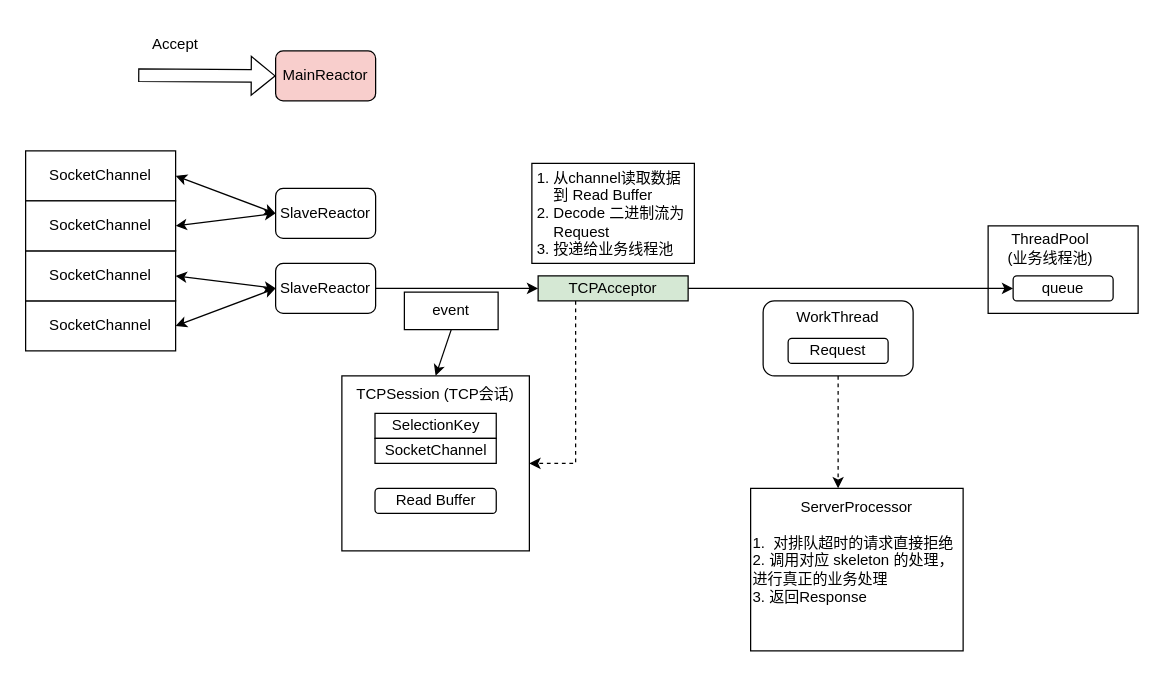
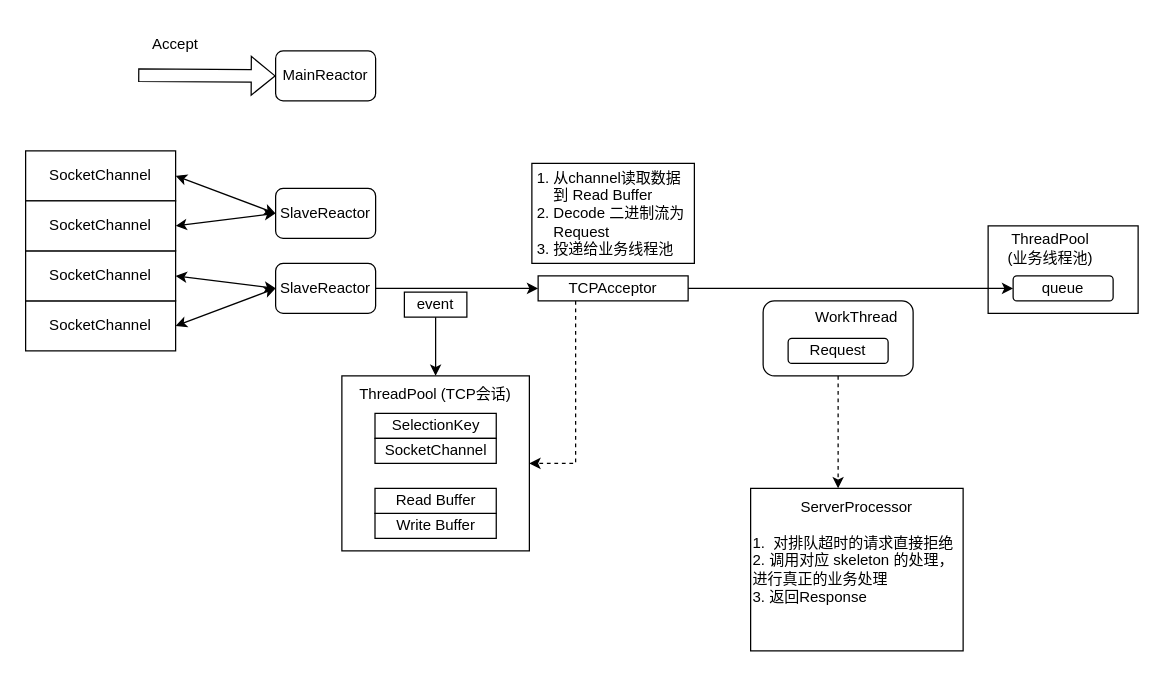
  <mxCell id="0" />
  <mxCell id="1" parent="0" />
- <mxCell id="2" value="MainReactor" style="rounded=1;whiteSpace=wrap;html=1;fillColor=#f8cecc;" vertex="1" parent="1"><mxGeometry x="220" y="40" width="80" height="40" as="geometry" /></mxCell>
+ <mxCell id="2" value="MainReactor" style="rounded=1;whiteSpace=wrap;html=1;" vertex="1" parent="1"><mxGeometry x="220" y="40" width="80" height="40" as="geometry" /></mxCell>
  <mxCell id="3" value="SlaveReactor" style="rounded=1;whiteSpace=wrap;html=1;" vertex="1" parent="1"><mxGeometry x="220" y="150" width="80" height="40" as="geometry" /></mxCell>
  <mxCell id="4" value="SlaveReactor" style="rounded=1;whiteSpace=wrap;html=1;" vertex="1" parent="1"><mxGeometry x="220" y="210" width="80" height="40" as="geometry" /></mxCell>
  <mxCell id="5" value="" style="shape=flexArrow;endArrow=classic;html=1;rounded=0;entryX=0;entryY=0.5;entryDx=0;entryDy=0;" edge="1" parent="1" target="2"><mxGeometry width="50" height="50" relative="1" as="geometry"><mxPoint x="110" y="59.5" as="sourcePoint" /><mxPoint x="200" y="59.5" as="targetPoint" /></mxGeometry></mxCell>
  <mxCell id="6" value="Accept" style="text;html=1;strokeColor=none;fillColor=none;align=center;verticalAlign=middle;whiteSpace=wrap;rounded=0;" vertex="1" parent="1"><mxGeometry x="110" y="20" width="60" height="30" as="geometry" /></mxCell>
  <mxCell id="7" value="SocketChannel" style="rounded=0;whiteSpace=wrap;html=1;" vertex="1" parent="1"><mxGeometry x="20" y="120" width="120" height="40" as="geometry" /></mxCell>
  <mxCell id="8" value="SocketChannel" style="rounded=0;whiteSpace=wrap;html=1;" vertex="1" parent="1"><mxGeometry x="20" y="240" width="120" height="40" as="geometry" /></mxCell>
  <mxCell id="9" value="SocketChannel" style="rounded=0;whiteSpace=wrap;html=1;" vertex="1" parent="1"><mxGeometry x="20" y="200" width="120" height="40" as="geometry" /></mxCell>
  <mxCell id="10" value="SocketChannel" style="rounded=0;whiteSpace=wrap;html=1;" vertex="1" parent="1"><mxGeometry x="20" y="160" width="120" height="40" as="geometry" /></mxCell>
  <mxCell id="11" value="" style="endArrow=classic;startArrow=classic;html=1;rounded=0;exitX=1;exitY=0.5;exitDx=0;exitDy=0;entryX=0;entryY=0.5;entryDx=0;entryDy=0;" edge="1" parent="1" source="7" target="3"><mxGeometry width="50" height="50" relative="1" as="geometry"><mxPoint x="180" y="170" as="sourcePoint" /><mxPoint x="230" y="120" as="targetPoint" /></mxGeometry></mxCell>
  <mxCell id="12" value="" style="endArrow=classic;startArrow=classic;html=1;rounded=0;exitX=1;exitY=0.5;exitDx=0;exitDy=0;entryX=0;entryY=0.5;entryDx=0;entryDy=0;" edge="1" parent="1" source="10" target="3"><mxGeometry width="50" height="50" relative="1" as="geometry"><mxPoint x="180" y="260" as="sourcePoint" /><mxPoint x="230" y="210" as="targetPoint" /></mxGeometry></mxCell>
  <mxCell id="13" value="" style="endArrow=classic;startArrow=classic;html=1;rounded=0;exitX=1;exitY=0.5;exitDx=0;exitDy=0;entryX=0;entryY=0.5;entryDx=0;entryDy=0;" edge="1" parent="1" source="9" target="4"><mxGeometry width="50" height="50" relative="1" as="geometry"><mxPoint x="150" y="190" as="sourcePoint" /><mxPoint x="230" y="180" as="targetPoint" /></mxGeometry></mxCell>
  <mxCell id="14" value="" style="endArrow=classic;startArrow=classic;html=1;rounded=0;exitX=1;exitY=0.5;exitDx=0;exitDy=0;entryX=0;entryY=0.5;entryDx=0;entryDy=0;" edge="1" parent="1" source="8" target="4"><mxGeometry width="50" height="50" relative="1" as="geometry"><mxPoint x="160" y="200" as="sourcePoint" /><mxPoint x="240" y="190" as="targetPoint" /></mxGeometry></mxCell>
- <mxCell id="15" value="TCPAcceptor" style="rounded=0;whiteSpace=wrap;html=1;fillColor=#d5e8d4;" vertex="1" parent="1"><mxGeometry x="430" y="220" width="120" height="20" as="geometry" /></mxCell>
+ <mxCell id="15" value="TCPAcceptor" style="rounded=0;whiteSpace=wrap;html=1;" vertex="1" parent="1"><mxGeometry x="430" y="220" width="120" height="20" as="geometry" /></mxCell>
  <mxCell id="16" value="" style="rounded=0;whiteSpace=wrap;html=1;" vertex="1" parent="1"><mxGeometry x="273" y="300" width="150" height="140" as="geometry" /></mxCell>
- <mxCell id="17" value="TCPSession (TCP会话)" style="text;html=1;strokeColor=none;fillColor=none;align=center;verticalAlign=middle;whiteSpace=wrap;rounded=0;" vertex="1" parent="1"><mxGeometry x="283" y="300" width="130" height="30" as="geometry" /></mxCell>
+ <mxCell id="17" value="ThreadPool (TCP会话)" style="text;html=1;strokeColor=none;fillColor=none;align=center;verticalAlign=middle;whiteSpace=wrap;rounded=0;" vertex="1" parent="1"><mxGeometry x="283" y="300" width="130" height="30" as="geometry" /></mxCell>
  <mxCell id="18" value="SelectionKey" style="rounded=0;whiteSpace=wrap;html=1;" vertex="1" parent="1"><mxGeometry x="299.5" y="330" width="97" height="20" as="geometry" /></mxCell>
  <mxCell id="19" value="SocketChannel" style="rounded=0;whiteSpace=wrap;html=1;" vertex="1" parent="1"><mxGeometry x="299.5" y="350" width="97" height="20" as="geometry" /></mxCell>
+ <mxCell id="20" value="Write Buffer" style="rounded=0;whiteSpace=wrap;html=1;" vertex="1" parent="1"><mxGeometry x="299.5" y="410" width="97" height="20" as="geometry" /></mxCell>
  <mxCell id="21" value="" style="endArrow=classic;html=1;rounded=0;exitX=1;exitY=0.5;exitDx=0;exitDy=0;entryX=0;entryY=0.5;entryDx=0;entryDy=0;" edge="1" parent="1" source="4" target="15"><mxGeometry width="50" height="50" relative="1" as="geometry"><mxPoint x="390" y="260" as="sourcePoint" /><mxPoint x="440" y="210" as="targetPoint" /></mxGeometry></mxCell>
- <mxCell id="22" value="event" style="rounded=0;whiteSpace=wrap;html=1;" vertex="1" parent="1"><mxGeometry x="323" y="233" width="75" height="30" as="geometry" /></mxCell>
+ <mxCell id="22" value="event" style="rounded=0;whiteSpace=wrap;html=1;" vertex="1" parent="1"><mxGeometry x="323" y="233" width="50" height="20" as="geometry" /></mxCell>
  <mxCell id="23" value="" style="endArrow=classic;html=1;rounded=0;exitX=0.5;exitY=1;exitDx=0;exitDy=0;entryX=0.5;entryY=0;entryDx=0;entryDy=0;dashed=0;" edge="1" parent="1" source="22" target="17"><mxGeometry width="50" height="50" relative="1" as="geometry"><mxPoint x="290" y="320" as="sourcePoint" /><mxPoint x="340" y="270" as="targetPoint" /></mxGeometry></mxCell>
- <mxCell id="24" value="Read Buffer" style="whiteSpace=wrap;html=1;rounded=1;" vertex="1" parent="1"><mxGeometry x="299.5" y="390" width="97" height="20" as="geometry" /></mxCell>
+ <mxCell id="24" value="Read Buffer" style="rounded=0;whiteSpace=wrap;html=1;" vertex="1" parent="1"><mxGeometry x="299.5" y="390" width="97" height="20" as="geometry" /></mxCell>
  <mxCell id="25" value="" style="endArrow=classic;html=1;rounded=0;dashed=1;exitX=0.25;exitY=1;exitDx=0;exitDy=0;entryX=1;entryY=0.5;entryDx=0;entryDy=0;" edge="1" parent="1" source="15" target="16"><mxGeometry width="50" height="50" relative="1" as="geometry"><mxPoint x="480" y="350" as="sourcePoint" /><mxPoint x="490" y="360" as="targetPoint" /><Array as="points"><mxPoint x="460" y="370" /></Array></mxGeometry></mxCell>
  <mxCell id="26" value="&lt;div style=&quot;text-align: left;&quot;&gt;&lt;span style=&quot;background-color: initial;&quot;&gt;1. 从channel读取数据&lt;/span&gt;&lt;/div&gt;&lt;div style=&quot;text-align: left;&quot;&gt;&lt;span style=&quot;background-color: initial;&quot;&gt;&amp;nbsp; &amp;nbsp; 到 Read Buffer&lt;/span&gt;&lt;/div&gt;&lt;div style=&quot;text-align: left;&quot;&gt;&lt;span style=&quot;background-color: initial;&quot;&gt;2. Decode 二进制流为&amp;nbsp;&lt;/span&gt;&lt;/div&gt;&lt;div style=&quot;text-align: left;&quot;&gt;&lt;span style=&quot;background-color: initial;&quot;&gt;&amp;nbsp; &amp;nbsp; Request&lt;/span&gt;&lt;/div&gt;&lt;div style=&quot;text-align: left;&quot;&gt;&lt;span style=&quot;background-color: initial;&quot;&gt;3. 投递给业务线程池&lt;/span&gt;&lt;/div&gt;" style="rounded=0;whiteSpace=wrap;html=1;" vertex="1" parent="1"><mxGeometry x="425" y="130" width="130" height="80" as="geometry" /></mxCell>
  <mxCell id="27" value="" style="rounded=1;whiteSpace=wrap;html=1;" vertex="1" parent="1"><mxGeometry x="610" y="240" width="120" height="60" as="geometry" /></mxCell>
  <mxCell id="28" value="" style="rounded=0;whiteSpace=wrap;html=1;" vertex="1" parent="1"><mxGeometry x="790" y="180" width="120" height="70" as="geometry" /></mxCell>
- <mxCell id="29" value="WorkThread" style="text;html=1;strokeColor=none;fillColor=none;align=center;verticalAlign=middle;whiteSpace=wrap;rounded=0;" vertex="1" parent="1"><mxGeometry x="640" y="245" width="60" height="15" as="geometry" /></mxCell>
+ <mxCell id="29" value="WorkThread" style="text;html=1;strokeColor=none;fillColor=none;align=center;verticalAlign=middle;whiteSpace=wrap;rounded=0;" vertex="1" parent="1"><mxGeometry x="655" y="245" width="60" height="15" as="geometry" /></mxCell>
  <mxCell id="30" value="Request" style="rounded=1;whiteSpace=wrap;html=1;" vertex="1" parent="1"><mxGeometry x="630" y="270" width="80" height="20" as="geometry" /></mxCell>
  <mxCell id="31" value="ThreadPool&lt;br&gt;(业务线程池)" style="text;html=1;strokeColor=none;fillColor=none;align=center;verticalAlign=middle;whiteSpace=wrap;rounded=0;" vertex="1" parent="1"><mxGeometry x="805" y="183" width="70" height="30" as="geometry" /></mxCell>
  <mxCell id="32" value="queue" style="rounded=1;whiteSpace=wrap;html=1;" vertex="1" parent="1"><mxGeometry x="810" y="220" width="80" height="20" as="geometry" /></mxCell>
  <mxCell id="33" value="" style="endArrow=classic;html=1;rounded=0;dashed=0;exitX=1;exitY=0.5;exitDx=0;exitDy=0;entryX=0;entryY=0.5;entryDx=0;entryDy=0;" edge="1" parent="1" source="15" target="32"><mxGeometry width="50" height="50" relative="1" as="geometry"><mxPoint x="670" y="270" as="sourcePoint" /><mxPoint x="720" y="220" as="targetPoint" /></mxGeometry></mxCell>
  <mxCell id="34" value="1.&amp;nbsp; 对排队超时的请求直接拒绝&lt;br&gt;2. 调用对应 skeleton 的处理，进行真正的业务处理&lt;br&gt;3. 返回Response" style="rounded=0;whiteSpace=wrap;html=1;align=left;" vertex="1" parent="1"><mxGeometry x="600" y="390" width="170" height="130" as="geometry" /></mxCell>
  <mxCell id="35" value="ServerProcessor" style="text;html=1;strokeColor=none;fillColor=none;align=center;verticalAlign=middle;whiteSpace=wrap;rounded=0;" vertex="1" parent="1"><mxGeometry x="655" y="390" width="60" height="30" as="geometry" /></mxCell>
  <mxCell id="36" value="" style="endArrow=classic;html=1;rounded=0;dashed=1;exitX=0.5;exitY=1;exitDx=0;exitDy=0;entryX=0.25;entryY=0;entryDx=0;entryDy=0;" edge="1" parent="1" source="27" target="35"><mxGeometry width="50" height="50" relative="1" as="geometry"><mxPoint x="790" y="370" as="sourcePoint" /><mxPoint x="840" y="320" as="targetPoint" /></mxGeometry></mxCell>
